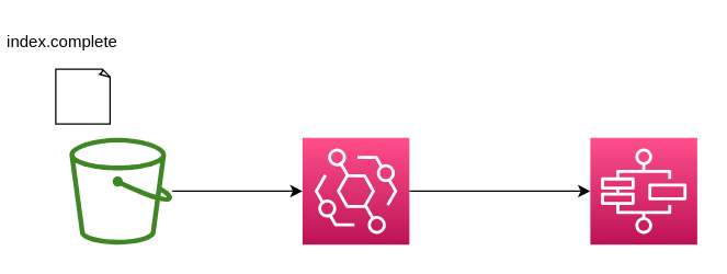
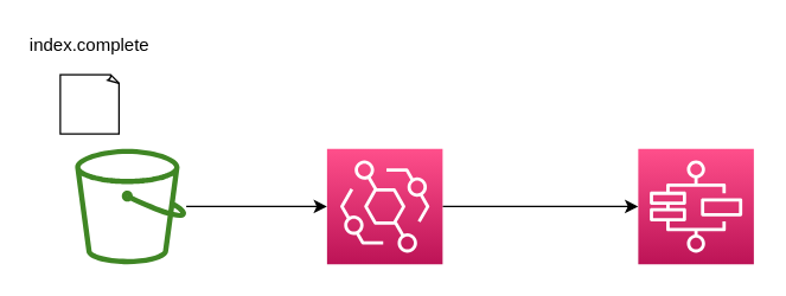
  <mxCell id="0" />
  <mxCell id="1" parent="0" />
  <mxCell id="2" value="" style="whiteSpace=wrap;html=1;shape=mxgraph.basic.document" vertex="1" parent="1"><mxGeometry x="40" y="50" width="40" height="40" as="geometry" /></mxCell>
  <mxCell id="3" value="" style="edgeStyle=orthogonalEdgeStyle;rounded=0;orthogonalLoop=1;jettySize=auto;html=1;" edge="1" parent="1" source="4" target="6"><mxGeometry relative="1" as="geometry" /></mxCell>
  <mxCell id="4" value="" style="sketch=0;outlineConnect=0;fontColor=#232F3E;gradientColor=none;fillColor=#3F8624;strokeColor=none;dashed=0;verticalLabelPosition=bottom;verticalAlign=top;align=center;html=1;fontSize=12;fontStyle=0;aspect=fixed;pointerEvents=1;shape=mxgraph.aws4.bucket;" vertex="1" parent="1"><mxGeometry x="50" y="100" width="75" height="78" as="geometry" /></mxCell>
  <mxCell id="5" value="" style="edgeStyle=orthogonalEdgeStyle;rounded=0;orthogonalLoop=1;jettySize=auto;html=1;entryX=0;entryY=0.5;entryDx=0;entryDy=0;entryPerimeter=0;" edge="1" parent="1" source="6" target="7"><mxGeometry relative="1" as="geometry"><mxPoint x="377" y="139" as="targetPoint" /></mxGeometry></mxCell>
  <mxCell id="6" value="" style="sketch=0;points=[[0,0,0],[0.25,0,0],[0.5,0,0],[0.75,0,0],[1,0,0],[0,1,0],[0.25,1,0],[0.5,1,0],[0.75,1,0],[1,1,0],[0,0.25,0],[0,0.5,0],[0,0.75,0],[1,0.25,0],[1,0.5,0],[1,0.75,0]];outlineConnect=0;fontColor=#232F3E;gradientColor=#FF4F8B;gradientDirection=north;fillColor=#BC1356;strokeColor=#ffffff;dashed=0;verticalLabelPosition=bottom;verticalAlign=top;align=center;html=1;fontSize=12;fontStyle=0;aspect=fixed;shape=mxgraph.aws4.resourceIcon;resIcon=mxgraph.aws4.eventbridge;" vertex="1" parent="1"><mxGeometry x="220" y="100" width="78" height="78" as="geometry" /></mxCell>
  <mxCell id="7" value="" style="sketch=0;points=[[0,0,0],[0.25,0,0],[0.5,0,0],[0.75,0,0],[1,0,0],[0,1,0],[0.25,1,0],[0.5,1,0],[0.75,1,0],[1,1,0],[0,0.25,0],[0,0.5,0],[0,0.75,0],[1,0.25,0],[1,0.5,0],[1,0.75,0]];outlineConnect=0;fontColor=#232F3E;gradientColor=#FF4F8B;gradientDirection=north;fillColor=#BC1356;strokeColor=#ffffff;dashed=0;verticalLabelPosition=bottom;verticalAlign=top;align=center;html=1;fontSize=12;fontStyle=0;aspect=fixed;shape=mxgraph.aws4.resourceIcon;resIcon=mxgraph.aws4.step_functions;" vertex="1" parent="1"><mxGeometry x="430" y="100" width="78" height="78" as="geometry" /></mxCell>
- <mxCell id="8" value="index.complete" style="text;strokeColor=none;align=center;fillColor=none;html=1;verticalAlign=middle;whiteSpace=wrap;rounded=0;" vertex="1" parent="1"><mxGeometry x="5" y="20" width="80" height="20" as="geometry" /></mxCell>
+ <mxCell id="8" value="index.complete" style="text;strokeColor=none;align=center;fillColor=none;html=1;verticalAlign=middle;whiteSpace=wrap;rounded=0;" vertex="1" parent="1"><mxGeometry x="20" y="20" width="80" height="20" as="geometry" /></mxCell>
